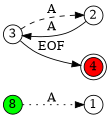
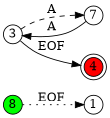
  digraph {
    rankdir=LR
    node [fixedsize=true shape=circle]
    edge [style=solid]
    n1 [fillcolor=green label=8 style=filled width=0.3]
    1 [width=0.3]
    4 [fillcolor=red shape=doublecircle style=filled width=0.3]
-   2 [width=0.3]
+   2 [width=0.3 label=7]
    3 [width=0.3]
-   n1 -> 1 [label=A style=dotted]
+   n1 -> 1 [label=EOF style=dotted]
    2 -> 3 [label=A]
    3 -> 4 [label=EOF]
    3 -> 2 [label=A style=dashed]
  }
